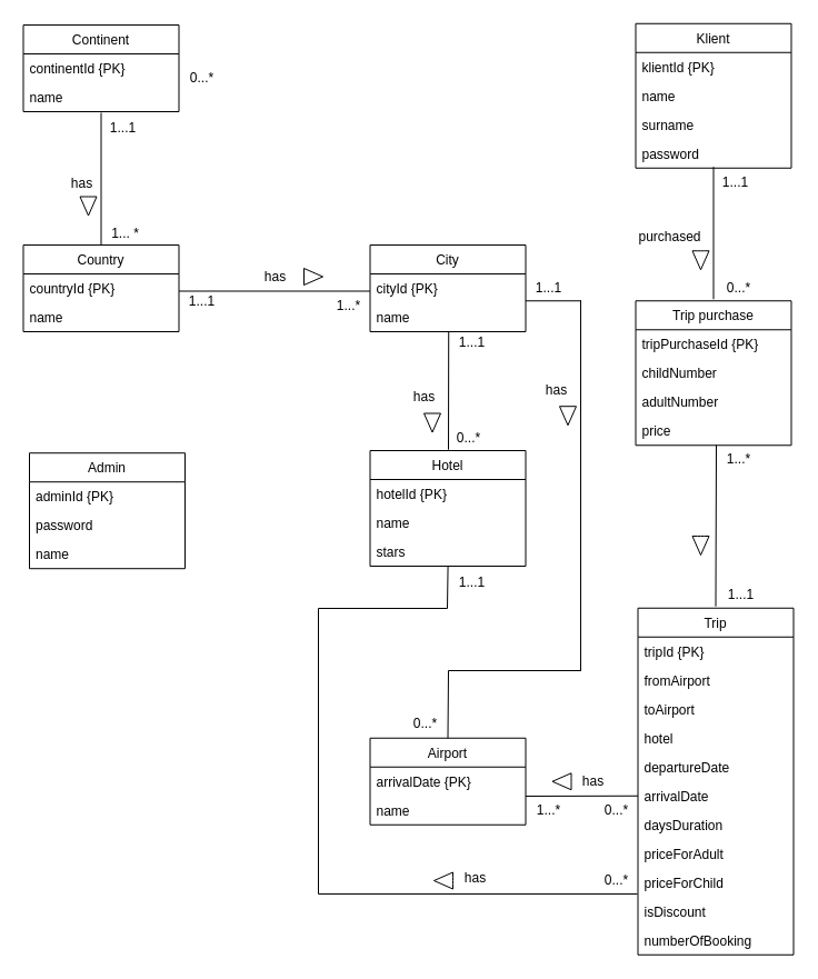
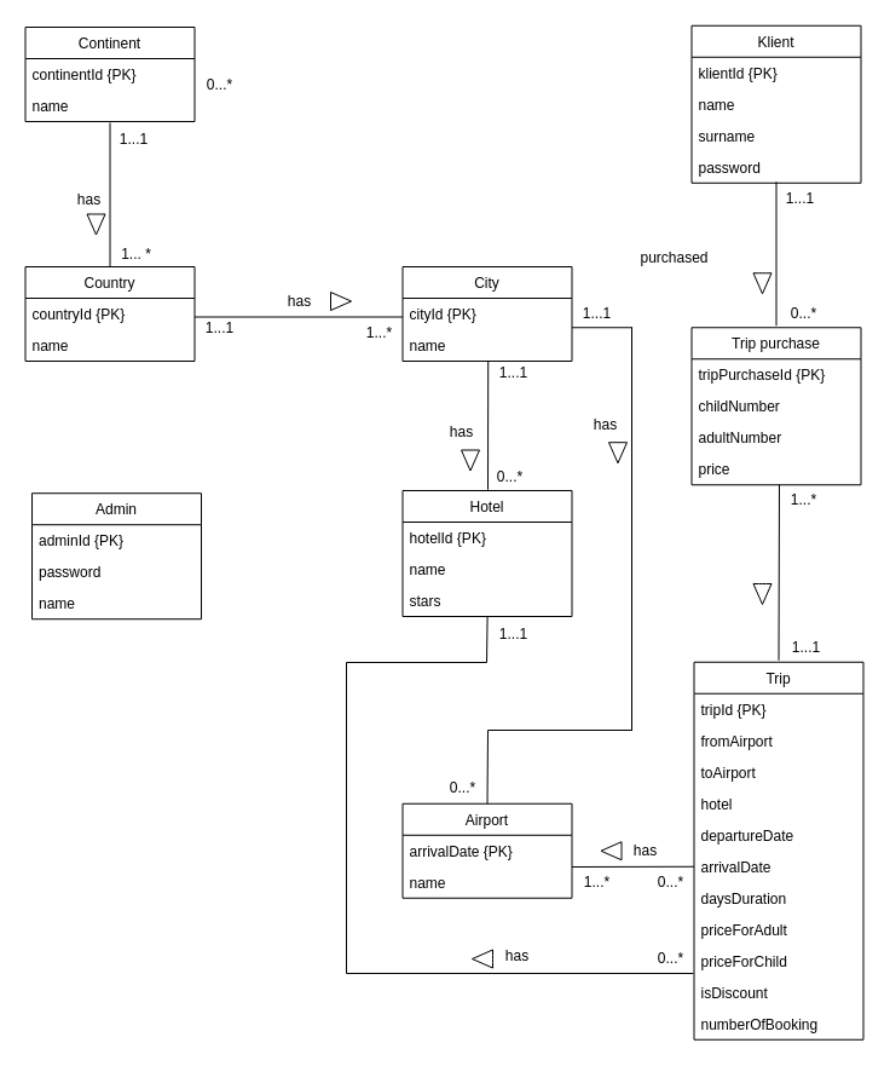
  <mxCell id="0" />
  <mxCell id="1" parent="0" />
  <mxCell id="2" value="Continent" style="swimlane;fontStyle=0;childLayout=stackLayout;horizontal=1;startSize=26;fillColor=none;horizontalStack=0;resizeParent=1;resizeParentMax=0;resizeLast=0;collapsible=1;marginBottom=0;" parent="1" vertex="1"><mxGeometry x="20.5" y="22" width="140" height="78" as="geometry" /></mxCell>
  <mxCell id="3" value="continentId {PK}" style="text;strokeColor=none;fillColor=none;align=left;verticalAlign=top;spacingLeft=4;spacingRight=4;overflow=hidden;rotatable=0;points=[[0,0.5],[1,0.5]];portConstraint=eastwest;" parent="2" vertex="1"><mxGeometry y="26" width="140" height="26" as="geometry" /></mxCell>
  <mxCell id="4" value="name" style="text;strokeColor=none;fillColor=none;align=left;verticalAlign=top;spacingLeft=4;spacingRight=4;overflow=hidden;rotatable=0;points=[[0,0.5],[1,0.5]];portConstraint=eastwest;" parent="2" vertex="1"><mxGeometry y="52" width="140" height="26" as="geometry" /></mxCell>
  <mxCell id="5" value="Klient" style="swimlane;fontStyle=0;childLayout=stackLayout;horizontal=1;startSize=26;fillColor=none;horizontalStack=0;resizeParent=1;resizeParentMax=0;resizeLast=0;collapsible=1;marginBottom=0;" parent="1" vertex="1"><mxGeometry x="571.5" y="20.76" width="140" height="130" as="geometry" /></mxCell>
  <mxCell id="6" value="klientId {PK}" style="text;strokeColor=none;fillColor=none;align=left;verticalAlign=top;spacingLeft=4;spacingRight=4;overflow=hidden;rotatable=0;points=[[0,0.5],[1,0.5]];portConstraint=eastwest;" parent="5" vertex="1"><mxGeometry y="26" width="140" height="26" as="geometry" /></mxCell>
  <mxCell id="7" value="name" style="text;strokeColor=none;fillColor=none;align=left;verticalAlign=top;spacingLeft=4;spacingRight=4;overflow=hidden;rotatable=0;points=[[0,0.5],[1,0.5]];portConstraint=eastwest;" parent="5" vertex="1"><mxGeometry y="52" width="140" height="26" as="geometry" /></mxCell>
  <mxCell id="8" value="surname" style="text;strokeColor=none;fillColor=none;align=left;verticalAlign=top;spacingLeft=4;spacingRight=4;overflow=hidden;rotatable=0;points=[[0,0.5],[1,0.5]];portConstraint=eastwest;" parent="5" vertex="1"><mxGeometry y="78" width="140" height="26" as="geometry" /></mxCell>
  <mxCell id="9" value="password" style="text;strokeColor=none;fillColor=none;align=left;verticalAlign=top;spacingLeft=4;spacingRight=4;overflow=hidden;rotatable=0;points=[[0,0.5],[1,0.5]];portConstraint=eastwest;" parent="5" vertex="1"><mxGeometry y="104" width="140" height="26" as="geometry" /></mxCell>
  <mxCell id="10" value="0...*" style="text;html=1;align=center;verticalAlign=middle;resizable=0;points=[];;autosize=1;" parent="1" vertex="1"><mxGeometry x="160.5" y="60" width="40" height="20" as="geometry" /></mxCell>
  <mxCell id="11" value="Country" style="swimlane;fontStyle=0;childLayout=stackLayout;horizontal=1;startSize=26;fillColor=none;horizontalStack=0;resizeParent=1;resizeParentMax=0;resizeLast=0;collapsible=1;marginBottom=0;" parent="1" vertex="1"><mxGeometry x="20.5" y="220" width="140" height="78" as="geometry" /></mxCell>
  <mxCell id="12" value="countryId {PK}" style="text;strokeColor=none;fillColor=none;align=left;verticalAlign=top;spacingLeft=4;spacingRight=4;overflow=hidden;rotatable=0;points=[[0,0.5],[1,0.5]];portConstraint=eastwest;" parent="11" vertex="1"><mxGeometry y="26" width="140" height="26" as="geometry" /></mxCell>
  <mxCell id="13" value="name" style="text;strokeColor=none;fillColor=none;align=left;verticalAlign=top;spacingLeft=4;spacingRight=4;overflow=hidden;rotatable=0;points=[[0,0.5],[1,0.5]];portConstraint=eastwest;" parent="11" vertex="1"><mxGeometry y="52" width="140" height="26" as="geometry" /></mxCell>
  <mxCell id="14" value="" style="endArrow=none;html=1;rounded=0;entryX=0.5;entryY=0;entryDx=0;entryDy=0;exitX=0.5;exitY=1.038;exitDx=0;exitDy=0;exitPerimeter=0;" parent="1" target="11" edge="1"><mxGeometry relative="1" as="geometry"><mxPoint x="90.5" y="100.988" as="sourcePoint" /><mxPoint x="542" y="280" as="targetPoint" /></mxGeometry></mxCell>
  <mxCell id="15" value="" style="html=1;shadow=0;dashed=0;align=center;verticalAlign=middle;shape=mxgraph.arrows2.arrow;dy=0.6;dx=40;notch=0;rotation=90;" parent="1" vertex="1"><mxGeometry x="70.5" y="177.5" width="17" height="15" as="geometry" /></mxCell>
  <mxCell id="16" value="has" style="text;html=1;align=center;verticalAlign=middle;resizable=0;points=[];;autosize=1;" parent="1" vertex="1"><mxGeometry x="53" y="151.5" width="39" height="26" as="geometry" /></mxCell>
  <mxCell id="17" value="1... *" style="text;html=1;align=center;verticalAlign=middle;resizable=0;points=[];;autosize=1;" parent="1" vertex="1"><mxGeometry x="91" y="197" width="42" height="26" as="geometry" /></mxCell>
  <mxCell id="18" value="1...1" style="text;html=1;align=center;verticalAlign=middle;resizable=0;points=[];;autosize=1;" parent="1" vertex="1"><mxGeometry x="89" y="102" width="41" height="26" as="geometry" /></mxCell>
  <mxCell id="19" value="City" style="swimlane;fontStyle=0;childLayout=stackLayout;horizontal=1;startSize=26;fillColor=none;horizontalStack=0;resizeParent=1;resizeParentMax=0;resizeLast=0;collapsible=1;marginBottom=0;" parent="1" vertex="1"><mxGeometry x="332.5" y="220" width="140" height="78" as="geometry" /></mxCell>
  <mxCell id="20" value="cityId {PK}" style="text;strokeColor=none;fillColor=none;align=left;verticalAlign=top;spacingLeft=4;spacingRight=4;overflow=hidden;rotatable=0;points=[[0,0.5],[1,0.5]];portConstraint=eastwest;" parent="19" vertex="1"><mxGeometry y="26" width="140" height="26" as="geometry" /></mxCell>
  <mxCell id="21" value="name" style="text;strokeColor=none;fillColor=none;align=left;verticalAlign=top;spacingLeft=4;spacingRight=4;overflow=hidden;rotatable=0;points=[[0,0.5],[1,0.5]];portConstraint=eastwest;" parent="19" vertex="1"><mxGeometry y="52" width="140" height="26" as="geometry" /></mxCell>
  <mxCell id="22" value="" style="endArrow=none;html=1;rounded=0;entryX=0;entryY=0.5;entryDx=0;entryDy=0;exitX=1;exitY=0.5;exitDx=0;exitDy=0;" parent="1" edge="1"><mxGeometry relative="1" as="geometry"><mxPoint x="160.5" y="261.5" as="sourcePoint" /><mxPoint x="332.5" y="261.5" as="targetPoint" /></mxGeometry></mxCell>
  <mxCell id="23" value="has" style="text;html=1;align=center;verticalAlign=middle;resizable=0;points=[];;autosize=1;" parent="1" vertex="1"><mxGeometry x="227" y="235.5" width="39" height="26" as="geometry" /></mxCell>
  <mxCell id="24" value="1...1" style="text;html=1;align=center;verticalAlign=middle;resizable=0;points=[];;autosize=1;" parent="1" vertex="1"><mxGeometry x="160.5" y="258" width="41" height="26" as="geometry" /></mxCell>
  <mxCell id="25" value="1...*" style="text;html=1;align=center;verticalAlign=middle;resizable=0;points=[];;autosize=1;" parent="1" vertex="1"><mxGeometry x="293" y="261.5" width="39" height="26" as="geometry" /></mxCell>
  <mxCell id="26" value="Hotel" style="swimlane;fontStyle=0;childLayout=stackLayout;horizontal=1;startSize=26;fillColor=none;horizontalStack=0;resizeParent=1;resizeParentMax=0;resizeLast=0;collapsible=1;marginBottom=0;" parent="1" vertex="1"><mxGeometry x="332.5" y="405" width="140" height="104" as="geometry" /></mxCell>
  <mxCell id="27" value="hotelId {PK}" style="text;strokeColor=none;fillColor=none;align=left;verticalAlign=top;spacingLeft=4;spacingRight=4;overflow=hidden;rotatable=0;points=[[0,0.5],[1,0.5]];portConstraint=eastwest;" parent="26" vertex="1"><mxGeometry y="26" width="140" height="26" as="geometry" /></mxCell>
  <mxCell id="28" value="name" style="text;strokeColor=none;fillColor=none;align=left;verticalAlign=top;spacingLeft=4;spacingRight=4;overflow=hidden;rotatable=0;points=[[0,0.5],[1,0.5]];portConstraint=eastwest;" parent="26" vertex="1"><mxGeometry y="52" width="140" height="26" as="geometry" /></mxCell>
  <mxCell id="29" value="stars" style="text;strokeColor=none;fillColor=none;align=left;verticalAlign=top;spacingLeft=4;spacingRight=4;overflow=hidden;rotatable=0;points=[[0,0.5],[1,0.5]];portConstraint=eastwest;" parent="26" vertex="1"><mxGeometry y="78" width="140" height="26" as="geometry" /></mxCell>
  <mxCell id="30" value="" style="endArrow=none;html=1;rounded=0;entryX=0.5;entryY=0;entryDx=0;entryDy=0;exitX=0.498;exitY=0.992;exitDx=0;exitDy=0;exitPerimeter=0;" parent="1" edge="1"><mxGeometry relative="1" as="geometry"><mxPoint x="403.22" y="298.002" as="sourcePoint" /><mxPoint x="403" y="404.21" as="targetPoint" /></mxGeometry></mxCell>
  <mxCell id="31" value="has" style="text;html=1;align=center;verticalAlign=middle;resizable=0;points=[];;autosize=1;" parent="1" vertex="1"><mxGeometry x="361" y="343.71" width="39" height="26" as="geometry" /></mxCell>
  <mxCell id="32" value="1...1" style="text;html=1;align=center;verticalAlign=middle;resizable=0;points=[];;autosize=1;" parent="1" vertex="1"><mxGeometry x="403.5" y="295.21" width="41" height="26" as="geometry" /></mxCell>
  <mxCell id="33" value="0...*" style="text;html=1;align=center;verticalAlign=middle;resizable=0;points=[];;autosize=1;" parent="1" vertex="1"><mxGeometry x="401" y="381.21" width="39" height="26" as="geometry" /></mxCell>
  <mxCell id="34" value="Airport" style="swimlane;fontStyle=0;childLayout=stackLayout;horizontal=1;startSize=26;fillColor=none;horizontalStack=0;resizeParent=1;resizeParentMax=0;resizeLast=0;collapsible=1;marginBottom=0;" parent="1" vertex="1"><mxGeometry x="332.5" y="663.75" width="140" height="78" as="geometry" /></mxCell>
  <mxCell id="35" value="arrivalDate {PK}" style="text;strokeColor=none;fillColor=none;align=left;verticalAlign=top;spacingLeft=4;spacingRight=4;overflow=hidden;rotatable=0;points=[[0,0.5],[1,0.5]];portConstraint=eastwest;" parent="34" vertex="1"><mxGeometry y="26" width="140" height="26" as="geometry" /></mxCell>
  <mxCell id="36" value="name" style="text;strokeColor=none;fillColor=none;align=left;verticalAlign=top;spacingLeft=4;spacingRight=4;overflow=hidden;rotatable=0;points=[[0,0.5],[1,0.5]];portConstraint=eastwest;" parent="34" vertex="1"><mxGeometry y="52" width="140" height="26" as="geometry" /></mxCell>
  <mxCell id="37" value="" style="html=1;shadow=0;dashed=0;align=center;verticalAlign=middle;shape=mxgraph.arrows2.arrow;dy=0.6;dx=40;notch=0;" parent="1" vertex="1"><mxGeometry x="273" y="241" width="17" height="15" as="geometry" /></mxCell>
  <mxCell id="38" value="" style="html=1;shadow=0;dashed=0;align=center;verticalAlign=middle;shape=mxgraph.arrows2.arrow;dy=0.6;dx=40;notch=0;rotation=90;" parent="1" vertex="1"><mxGeometry x="380" y="372.5" width="17" height="15" as="geometry" /></mxCell>
  <mxCell id="39" value="" style="endArrow=none;html=1;rounded=0;entryX=0.5;entryY=0;entryDx=0;entryDy=0;exitX=0.5;exitY=1.038;exitDx=0;exitDy=0;exitPerimeter=0;" parent="1" edge="1"><mxGeometry relative="1" as="geometry"><mxPoint x="641.5" y="149.748" as="sourcePoint" /><mxPoint x="641.5" y="268.76" as="targetPoint" /></mxGeometry></mxCell>
  <mxCell id="40" value="" style="html=1;shadow=0;dashed=0;align=center;verticalAlign=middle;shape=mxgraph.arrows2.arrow;dy=0.6;dx=40;notch=0;rotation=90;" parent="1" vertex="1"><mxGeometry x="621.5" y="226.26" width="17" height="15" as="geometry" /></mxCell>
- <mxCell id="41" value="purchased" style="text;html=1;align=center;verticalAlign=middle;resizable=0;points=[];;autosize=1;" parent="1" vertex="1"><mxGeometry x="563" y="200.26" width="77" height="26" as="geometry" /></mxCell>
+ <mxCell id="41" value="purchased" style="text;html=1;align=center;verticalAlign=middle;resizable=0;points=[];;autosize=1;" parent="1" vertex="1"><mxGeometry x="518" y="200.26" width="77" height="26" as="geometry" /></mxCell>
  <mxCell id="42" value="0...*" style="text;html=1;align=center;verticalAlign=middle;resizable=0;points=[];;autosize=1;" parent="1" vertex="1"><mxGeometry x="644" y="245.76" width="39" height="26" as="geometry" /></mxCell>
  <mxCell id="43" value="1...1" style="text;html=1;align=center;verticalAlign=middle;resizable=0;points=[];;autosize=1;" parent="1" vertex="1"><mxGeometry x="640" y="150.76" width="41" height="26" as="geometry" /></mxCell>
  <mxCell id="44" value="Trip purchase" style="swimlane;fontStyle=0;childLayout=stackLayout;horizontal=1;startSize=26;fillColor=none;horizontalStack=0;resizeParent=1;resizeParentMax=0;resizeLast=0;collapsible=1;marginBottom=0;" parent="1" vertex="1"><mxGeometry x="571.5" y="270.25" width="140" height="130" as="geometry" /></mxCell>
  <mxCell id="45" value="tripPurchaseId {PK}" style="text;strokeColor=none;fillColor=none;align=left;verticalAlign=top;spacingLeft=4;spacingRight=4;overflow=hidden;rotatable=0;points=[[0,0.5],[1,0.5]];portConstraint=eastwest;" parent="44" vertex="1"><mxGeometry y="26" width="140" height="26" as="geometry" /></mxCell>
  <mxCell id="46" value="childNumber" style="text;strokeColor=none;fillColor=none;align=left;verticalAlign=top;spacingLeft=4;spacingRight=4;overflow=hidden;rotatable=0;points=[[0,0.5],[1,0.5]];portConstraint=eastwest;" parent="44" vertex="1"><mxGeometry y="52" width="140" height="26" as="geometry" /></mxCell>
  <mxCell id="47" value="adultNumber" style="text;strokeColor=none;fillColor=none;align=left;verticalAlign=top;spacingLeft=4;spacingRight=4;overflow=hidden;rotatable=0;points=[[0,0.5],[1,0.5]];portConstraint=eastwest;" parent="44" vertex="1"><mxGeometry y="78" width="140" height="26" as="geometry" /></mxCell>
  <mxCell id="48" value="price" style="text;strokeColor=none;fillColor=none;align=left;verticalAlign=top;spacingLeft=4;spacingRight=4;overflow=hidden;rotatable=0;points=[[0,0.5],[1,0.5]];portConstraint=eastwest;" parent="44" vertex="1"><mxGeometry y="104" width="140" height="26" as="geometry" /></mxCell>
  <mxCell id="49" value="" style="endArrow=none;html=1;rounded=0;entryX=0.5;entryY=0;entryDx=0;entryDy=0;" parent="1" edge="1"><mxGeometry relative="1" as="geometry"><mxPoint x="644" y="400" as="sourcePoint" /><mxPoint x="643.5" y="545.26" as="targetPoint" /></mxGeometry></mxCell>
  <mxCell id="50" value="" style="html=1;shadow=0;dashed=0;align=center;verticalAlign=middle;shape=mxgraph.arrows2.arrow;dy=0.6;dx=40;notch=0;rotation=90;" parent="1" vertex="1"><mxGeometry x="621.5" y="483" width="17" height="15" as="geometry" /></mxCell>
  <mxCell id="51" value="1...1" style="text;html=1;align=center;verticalAlign=middle;resizable=0;points=[];;autosize=1;" parent="1" vertex="1"><mxGeometry x="645" y="522.26" width="41" height="26" as="geometry" /></mxCell>
  <mxCell id="52" value="1...*" style="text;html=1;align=center;verticalAlign=middle;resizable=0;points=[];;autosize=1;" parent="1" vertex="1"><mxGeometry x="644" y="400.25" width="39" height="26" as="geometry" /></mxCell>
  <mxCell id="53" value="Trip" style="swimlane;fontStyle=0;childLayout=stackLayout;horizontal=1;startSize=26;fillColor=none;horizontalStack=0;resizeParent=1;resizeParentMax=0;resizeLast=0;collapsible=1;marginBottom=0;" parent="1" vertex="1"><mxGeometry x="573.5" y="546.75" width="140" height="312" as="geometry" /></mxCell>
  <mxCell id="54" value="tripId {PK}" style="text;strokeColor=none;fillColor=none;align=left;verticalAlign=top;spacingLeft=4;spacingRight=4;overflow=hidden;rotatable=0;points=[[0,0.5],[1,0.5]];portConstraint=eastwest;" parent="53" vertex="1"><mxGeometry y="26" width="140" height="26" as="geometry" /></mxCell>
  <mxCell id="55" value="fromAirport" style="text;strokeColor=none;fillColor=none;align=left;verticalAlign=top;spacingLeft=4;spacingRight=4;overflow=hidden;rotatable=0;points=[[0,0.5],[1,0.5]];portConstraint=eastwest;" parent="53" vertex="1"><mxGeometry y="52" width="140" height="26" as="geometry" /></mxCell>
  <mxCell id="56" value="toAirport" style="text;strokeColor=none;fillColor=none;align=left;verticalAlign=top;spacingLeft=4;spacingRight=4;overflow=hidden;rotatable=0;points=[[0,0.5],[1,0.5]];portConstraint=eastwest;" parent="53" vertex="1"><mxGeometry y="78" width="140" height="26" as="geometry" /></mxCell>
  <mxCell id="57" value="hotel" style="text;strokeColor=none;fillColor=none;align=left;verticalAlign=top;spacingLeft=4;spacingRight=4;overflow=hidden;rotatable=0;points=[[0,0.5],[1,0.5]];portConstraint=eastwest;" parent="53" vertex="1"><mxGeometry y="104" width="140" height="26" as="geometry" /></mxCell>
  <mxCell id="58" value="departureDate" style="text;strokeColor=none;fillColor=none;align=left;verticalAlign=top;spacingLeft=4;spacingRight=4;overflow=hidden;rotatable=0;points=[[0,0.5],[1,0.5]];portConstraint=eastwest;" parent="53" vertex="1"><mxGeometry y="130" width="140" height="26" as="geometry" /></mxCell>
  <mxCell id="59" value="arrivalDate" style="text;strokeColor=none;fillColor=none;align=left;verticalAlign=top;spacingLeft=4;spacingRight=4;overflow=hidden;rotatable=0;points=[[0,0.5],[1,0.5]];portConstraint=eastwest;" parent="53" vertex="1"><mxGeometry y="156" width="140" height="26" as="geometry" /></mxCell>
  <mxCell id="60" value="daysDuration" style="text;strokeColor=none;fillColor=none;align=left;verticalAlign=top;spacingLeft=4;spacingRight=4;overflow=hidden;rotatable=0;points=[[0,0.5],[1,0.5]];portConstraint=eastwest;" parent="53" vertex="1"><mxGeometry y="182" width="140" height="26" as="geometry" /></mxCell>
  <mxCell id="61" value="priceForAdult" style="text;strokeColor=none;fillColor=none;align=left;verticalAlign=top;spacingLeft=4;spacingRight=4;overflow=hidden;rotatable=0;points=[[0,0.5],[1,0.5]];portConstraint=eastwest;" parent="53" vertex="1"><mxGeometry y="208" width="140" height="26" as="geometry" /></mxCell>
  <mxCell id="62" value="priceForChild" style="text;strokeColor=none;fillColor=none;align=left;verticalAlign=top;spacingLeft=4;spacingRight=4;overflow=hidden;rotatable=0;points=[[0,0.5],[1,0.5]];portConstraint=eastwest;" parent="53" vertex="1"><mxGeometry y="234" width="140" height="26" as="geometry" /></mxCell>
  <mxCell id="63" value="isDiscount" style="text;strokeColor=none;fillColor=none;align=left;verticalAlign=top;spacingLeft=4;spacingRight=4;overflow=hidden;rotatable=0;points=[[0,0.5],[1,0.5]];portConstraint=eastwest;" parent="53" vertex="1"><mxGeometry y="260" width="140" height="26" as="geometry" /></mxCell>
  <mxCell id="64" value="numberOfBooking" style="text;strokeColor=none;fillColor=none;align=left;verticalAlign=top;spacingLeft=4;spacingRight=4;overflow=hidden;rotatable=0;points=[[0,0.5],[1,0.5]];portConstraint=eastwest;" parent="53" vertex="1"><mxGeometry y="286" width="140" height="26" as="geometry" /></mxCell>
  <mxCell id="65" value="" style="endArrow=none;html=1;rounded=0;exitX=1;exitY=0.5;exitDx=0;exitDy=0;" parent="1" edge="1"><mxGeometry relative="1" as="geometry"><mxPoint x="472.5" y="270.25" as="sourcePoint" /><mxPoint x="522.5" y="270.25" as="targetPoint" /></mxGeometry></mxCell>
  <mxCell id="66" value="" style="endArrow=none;html=1;rounded=0;" parent="1" edge="1"><mxGeometry width="50" height="50" relative="1" as="geometry"><mxPoint x="522" y="603" as="sourcePoint" /><mxPoint x="522" y="270" as="targetPoint" /></mxGeometry></mxCell>
  <mxCell id="67" value="" style="endArrow=none;html=1;rounded=0;" parent="1" edge="1"><mxGeometry relative="1" as="geometry"><mxPoint x="403" y="603" as="sourcePoint" /><mxPoint x="522.5" y="603" as="targetPoint" /></mxGeometry></mxCell>
  <mxCell id="68" value="" style="html=1;shadow=0;dashed=0;align=center;verticalAlign=middle;shape=mxgraph.arrows2.arrow;dy=0.6;dx=40;notch=0;rotation=90;" parent="1" vertex="1"><mxGeometry x="502" y="366.21" width="17" height="15" as="geometry" /></mxCell>
  <mxCell id="69" value="has" style="text;html=1;align=center;verticalAlign=middle;resizable=0;points=[];;autosize=1;" parent="1" vertex="1"><mxGeometry x="480" y="338" width="39" height="26" as="geometry" /></mxCell>
  <mxCell id="70" value="1...1" style="text;html=1;align=center;verticalAlign=middle;resizable=0;points=[];;autosize=1;" parent="1" vertex="1"><mxGeometry x="472.5" y="246" width="41" height="26" as="geometry" /></mxCell>
  <mxCell id="71" value="0...*" style="text;html=1;align=center;verticalAlign=middle;resizable=0;points=[];;autosize=1;" parent="1" vertex="1"><mxGeometry x="362" y="637.75" width="39" height="26" as="geometry" /></mxCell>
  <mxCell id="72" value="" style="endArrow=none;html=1;rounded=0;entryX=0.5;entryY=0;entryDx=0;entryDy=0;" parent="1" target="34" edge="1"><mxGeometry relative="1" as="geometry"><mxPoint x="403" y="603" as="sourcePoint" /><mxPoint x="390" y="642" as="targetPoint" /></mxGeometry></mxCell>
  <mxCell id="73" value="" style="endArrow=none;html=1;rounded=0;" parent="1" edge="1"><mxGeometry relative="1" as="geometry"><mxPoint x="402.58" y="509" as="sourcePoint" /><mxPoint x="402" y="547" as="targetPoint" /></mxGeometry></mxCell>
  <mxCell id="74" value="" style="endArrow=none;html=1;rounded=0;" parent="1" edge="1"><mxGeometry relative="1" as="geometry"><mxPoint x="286" y="547" as="sourcePoint" /><mxPoint x="402" y="547" as="targetPoint" /></mxGeometry></mxCell>
  <mxCell id="75" value="" style="endArrow=none;html=1;rounded=0;" parent="1" edge="1"><mxGeometry width="50" height="50" relative="1" as="geometry"><mxPoint x="286" y="804" as="sourcePoint" /><mxPoint x="286" y="547" as="targetPoint" /></mxGeometry></mxCell>
  <mxCell id="76" value="" style="endArrow=none;html=1;rounded=0;" parent="1" edge="1"><mxGeometry relative="1" as="geometry"><mxPoint x="286" y="804" as="sourcePoint" /><mxPoint x="573" y="804" as="targetPoint" /></mxGeometry></mxCell>
  <mxCell id="77" value="" style="endArrow=none;html=1;rounded=0;entryX=0;entryY=0.5;entryDx=0;entryDy=0;" parent="1" target="59" edge="1"><mxGeometry relative="1" as="geometry"><mxPoint x="472.5" y="716" as="sourcePoint" /><mxPoint x="592" y="716" as="targetPoint" /></mxGeometry></mxCell>
  <mxCell id="78" value="1...1" style="text;html=1;align=center;verticalAlign=middle;resizable=0;points=[];;autosize=1;" parent="1" vertex="1"><mxGeometry x="403.5" y="511" width="41" height="26" as="geometry" /></mxCell>
  <mxCell id="79" value="0...*" style="text;html=1;align=center;verticalAlign=middle;resizable=0;points=[];;autosize=1;" parent="1" vertex="1"><mxGeometry x="534.5" y="779" width="39" height="26" as="geometry" /></mxCell>
  <mxCell id="80" value="0...*" style="text;html=1;align=center;verticalAlign=middle;resizable=0;points=[];;autosize=1;" parent="1" vertex="1"><mxGeometry x="534.5" y="715.75" width="39" height="26" as="geometry" /></mxCell>
  <mxCell id="81" value="1...*" style="text;html=1;align=center;verticalAlign=middle;resizable=0;points=[];;autosize=1;" parent="1" vertex="1"><mxGeometry x="473.5" y="715.75" width="39" height="26" as="geometry" /></mxCell>
  <mxCell id="82" value="" style="html=1;shadow=0;dashed=0;align=center;verticalAlign=middle;shape=mxgraph.arrows2.arrow;dy=0.6;dx=40;notch=0;rotation=-180;" parent="1" vertex="1"><mxGeometry x="496.5" y="695.25" width="17" height="15" as="geometry" /></mxCell>
  <mxCell id="83" value="has" style="text;html=1;align=center;verticalAlign=middle;resizable=0;points=[];;autosize=1;" parent="1" vertex="1"><mxGeometry x="513.5" y="689.75" width="39" height="26" as="geometry" /></mxCell>
  <mxCell id="84" value="" style="html=1;shadow=0;dashed=0;align=center;verticalAlign=middle;shape=mxgraph.arrows2.arrow;dy=0.6;dx=40;notch=0;rotation=-180;" parent="1" vertex="1"><mxGeometry x="390" y="784.5" width="17" height="15" as="geometry" /></mxCell>
  <mxCell id="85" value="has" style="text;html=1;align=center;verticalAlign=middle;resizable=0;points=[];;autosize=1;" parent="1" vertex="1"><mxGeometry x="407" y="777" width="39" height="26" as="geometry" /></mxCell>
  <mxCell id="86" value="Admin" style="swimlane;fontStyle=0;childLayout=stackLayout;horizontal=1;startSize=26;fillColor=none;horizontalStack=0;resizeParent=1;resizeParentMax=0;resizeLast=0;collapsible=1;marginBottom=0;" vertex="1" parent="1"><mxGeometry x="26" y="407.21" width="140" height="104" as="geometry" /></mxCell>
  <mxCell id="87" value="adminId {PK}" style="text;strokeColor=none;fillColor=none;align=left;verticalAlign=top;spacingLeft=4;spacingRight=4;overflow=hidden;rotatable=0;points=[[0,0.5],[1,0.5]];portConstraint=eastwest;" vertex="1" parent="86"><mxGeometry y="26" width="140" height="26" as="geometry" /></mxCell>
  <mxCell id="88" value="password" style="text;strokeColor=none;fillColor=none;align=left;verticalAlign=top;spacingLeft=4;spacingRight=4;overflow=hidden;rotatable=0;points=[[0,0.5],[1,0.5]];portConstraint=eastwest;" vertex="1" parent="86"><mxGeometry y="52" width="140" height="26" as="geometry" /></mxCell>
  <mxCell id="89" value="name" style="text;strokeColor=none;fillColor=none;align=left;verticalAlign=top;spacingLeft=4;spacingRight=4;overflow=hidden;rotatable=0;points=[[0,0.5],[1,0.5]];portConstraint=eastwest;" vertex="1" parent="86"><mxGeometry y="78" width="140" height="26" as="geometry" /></mxCell>
